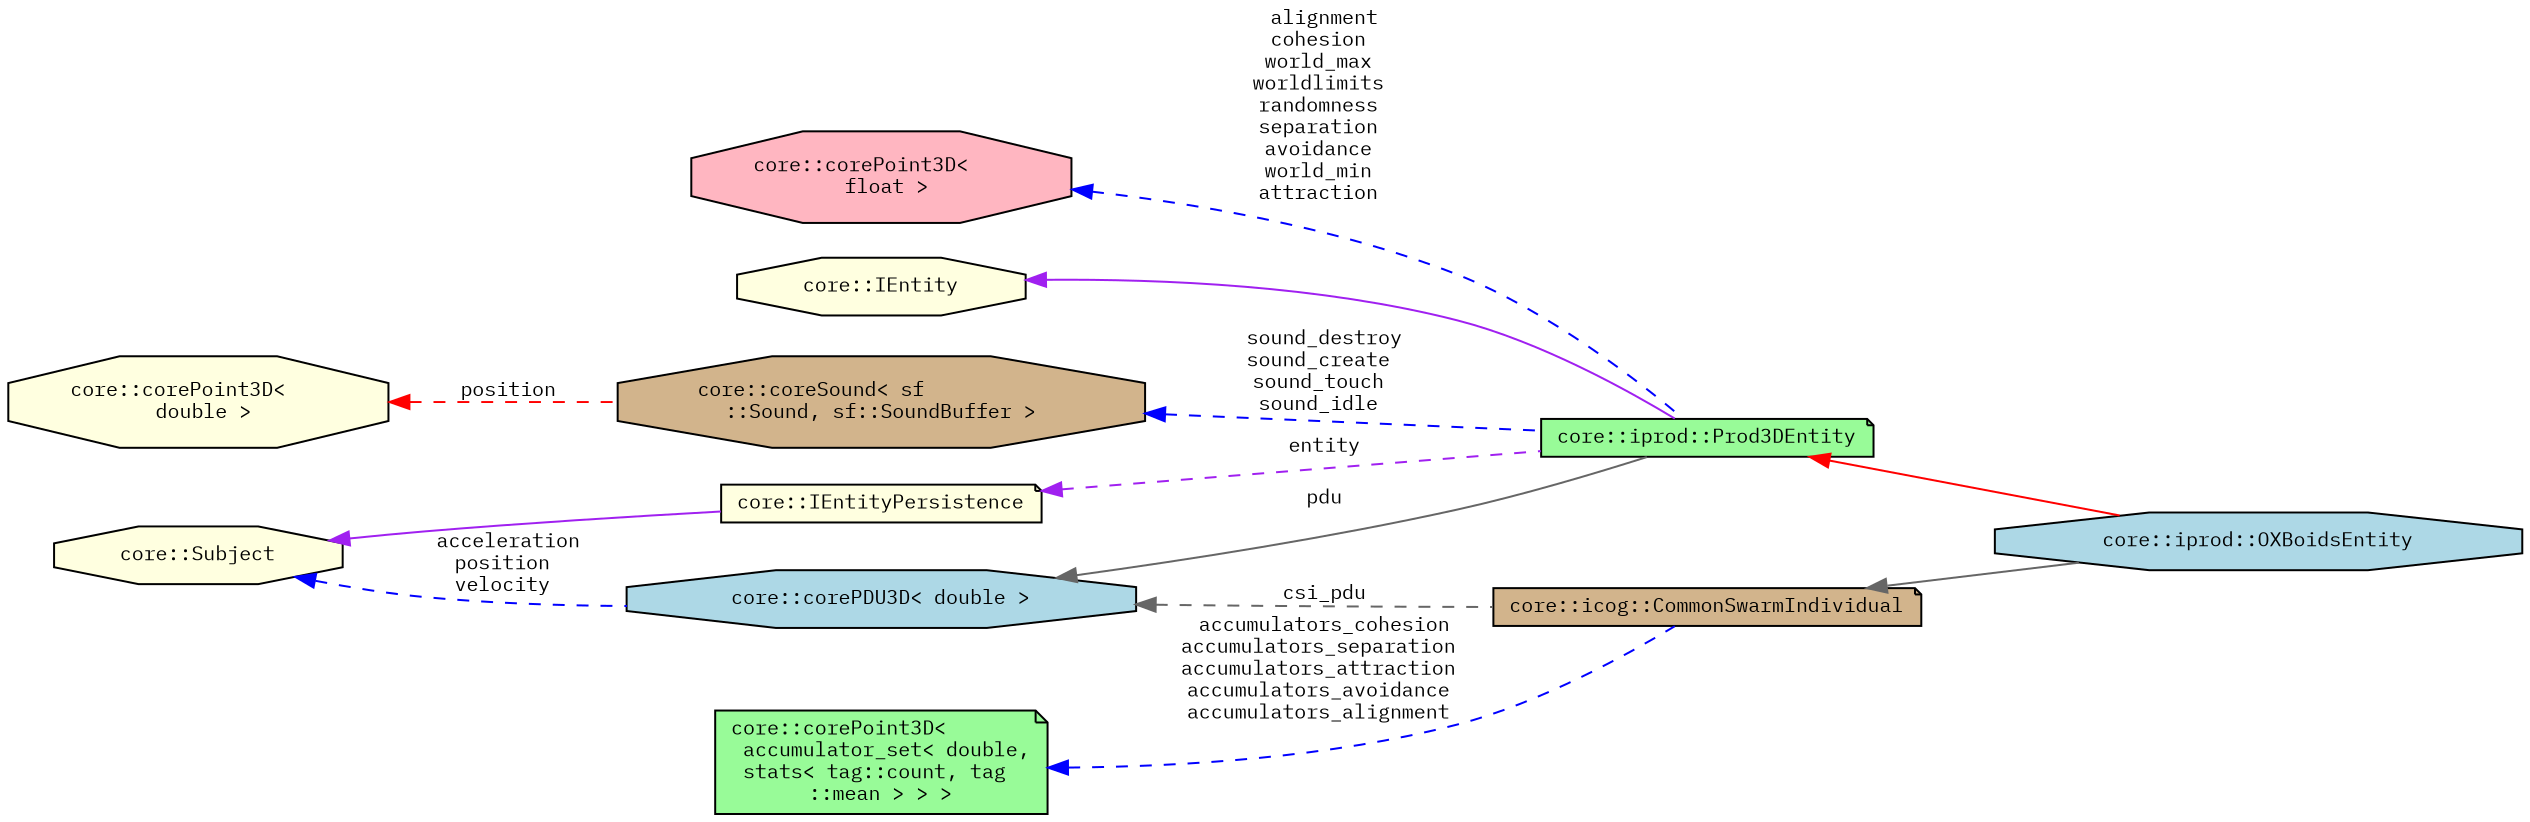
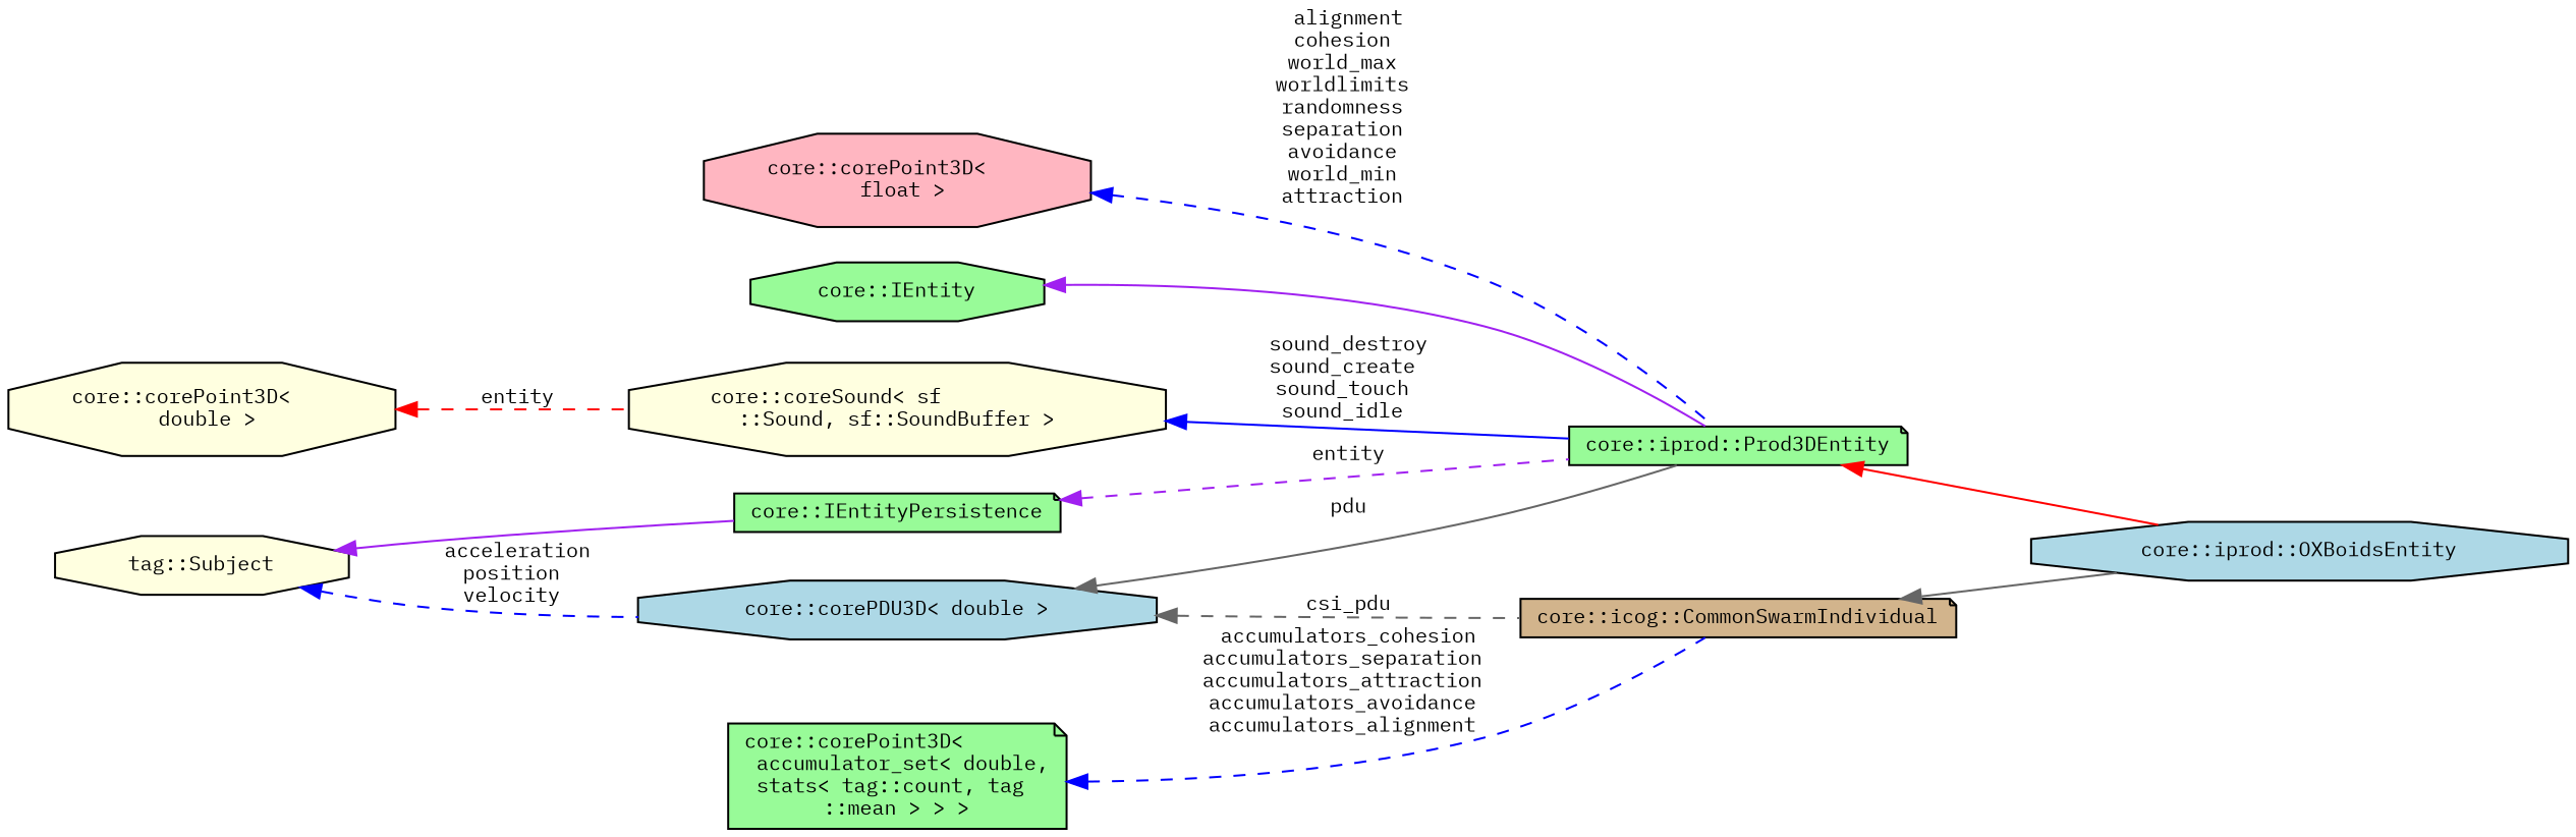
  digraph {
    fontname="IBM Plex Mono"
    rankdir=LR
    node [color=black fillcolor=palegreen fontname="IBM Plex Mono" fontsize=10 shape=octagon style=filled]
    edge [color=blue dir=back fontname="IBM Plex Mono" fontsize=10 labelfontname=Helvetica labelfontsize=10 style=dashed]
    n1 [fillcolor=lightblue fontcolor=black height=0.2 label="core::iprod::OXBoidsEntity" width=0.4]
    n2 [height=0.2 label="core::iprod::Prod3DEntity" shape=note width=0.4]
-   n3 [fillcolor=lightyellow height=0.2 label="core::IEntity" width=0.4]
-   n4 [fillcolor=tan height=0.2 label="core::coreSound\< sf\l::Sound, sf::SoundBuffer \>" width=0.4]
+   n3 [height=0.2 label="core::IEntity" width=0.4]
+   n4 [fillcolor=lightyellow height=0.2 label="core::coreSound\< sf\l::Sound, sf::SoundBuffer \>" width=0.4]
    n5 [fillcolor=lightyellow height=0.2 label="core::corePoint3D\<\l double \>" width=0.4]
    n6 [fillcolor=lightblue height=0.2 label="core::corePDU3D\< double \>" width=0.4]
    n7 [fillcolor=tan height=0.2 label="core::icog::CommonSwarmIndividual" shape=note width=0.4]
-   n8 [fillcolor=lightyellow height=0.2 label="core::IEntityPersistence" shape=note width=0.4]
-   n9 [fillcolor=lightyellow height=0.2 label="core::Subject" width=0.4]
+   n8 [height=0.2 label="core::IEntityPersistence" shape=note width=0.4]
+   n9 [fillcolor=lightyellow height=0.2 label="tag::Subject" width=0.4]
    n10 [height=0.2 label="core::corePoint3D\<\l accumulator_set\< double,\l stats\< tag::count, tag\l::mean \> \> \>" shape=note width=0.4]
    n11 [fillcolor=lightpink height=0.2 label="core::corePoint3D\<\l float \>" width=0.4]
    n2 -> n1 [color=red style=solid]
    n3 -> n2 [color=purple style=solid]
-   n4 -> n2 [label=" sound_destroy\nsound_create\nsound_touch\nsound_idle"]
-   n5 -> n4 [color=red label=" position"]
+   n4 -> n2 [label=" sound_destroy\nsound_create\nsound_touch\nsound_idle" style=solid]
+   n5 -> n4 [color=red label=" entity"]
    n6 -> n2 [color=gray40 label=" pdu" style=solid]
    n6 -> n7 [color=gray40 label=" csi_pdu"]
    n7 -> n1 [color=gray40 style=solid]
    n8 -> n2 [color=purple label=" entity"]
    n9 -> n6 [label=" acceleration\nposition\nvelocity"]
    n9 -> n8 [color=purple style=solid]
    n10 -> n7 [label=" accumulators_cohesion\naccumulators_separation\naccumulators_attraction\naccumulators_avoidance\naccumulators_alignment"]
    n11 -> n2 [label=" alignment\ncohesion\nworld_max\nworldlimits\nrandomness\nseparation\navoidance\nworld_min\nattraction"]
  }
